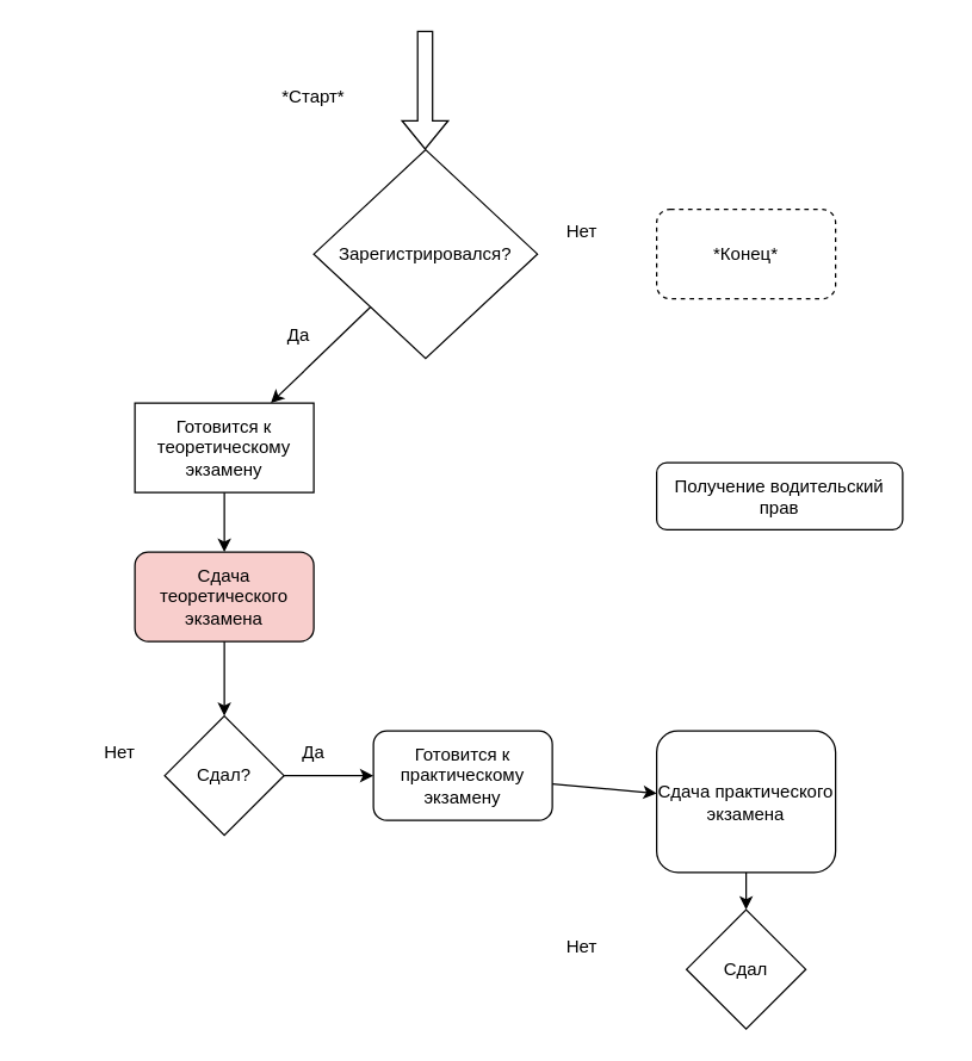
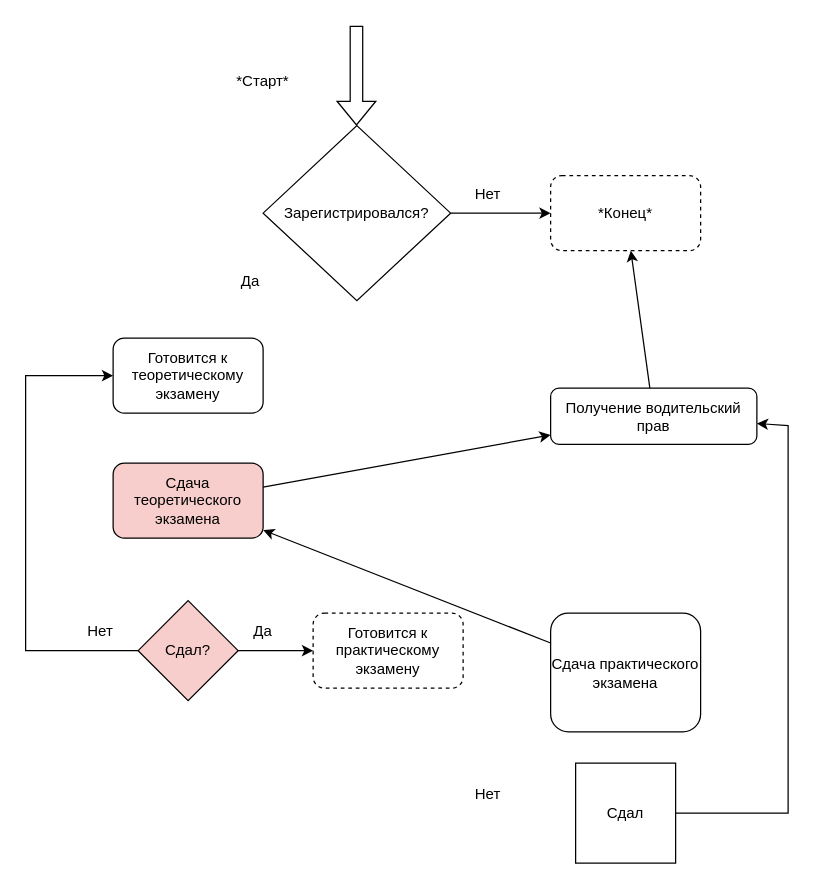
  <mxCell id="0" />
  <mxCell id="1" parent="0" />
  <mxCell id="2" value="" style="shape=flexArrow;endArrow=classic;html=1;rounded=0;" edge="1" parent="1"><mxGeometry width="50" height="50" relative="1" as="geometry"><mxPoint x="284.66" y="20" as="sourcePoint" /><mxPoint x="284.66" y="100" as="targetPoint" /></mxGeometry></mxCell>
  <mxCell id="3" value="*Старт*" style="text;html=1;align=center;verticalAlign=middle;whiteSpace=wrap;rounded=0;" vertex="1" parent="1"><mxGeometry x="180" y="50" width="60" height="30" as="geometry" /></mxCell>
  <mxCell id="4" value="Зарегистрировался?" style="rhombus;whiteSpace=wrap;html=1;" vertex="1" parent="1"><mxGeometry x="210" y="100" width="150" height="140" as="geometry" /></mxCell>
- <mxCell id="5" value="Готовится к теоретическому экзамену" style="whiteSpace=wrap;html=1;rounded=0;" vertex="1" parent="1"><mxGeometry x="90" y="270" width="120" height="60" as="geometry" /></mxCell>
- <mxCell id="6" value="" style="endArrow=classic;html=1;rounded=0;" edge="1" parent="1" source="4" target="5"><mxGeometry width="50" height="50" relative="1" as="geometry"><mxPoint x="270" y="380" as="sourcePoint" /><mxPoint x="320" y="330" as="targetPoint" /></mxGeometry></mxCell>
+ <mxCell id="5" value="Готовится к теоретическому экзамену" style="rounded=1;whiteSpace=wrap;html=1;" vertex="1" parent="1"><mxGeometry x="90" y="270" width="120" height="60" as="geometry" /></mxCell>
  <mxCell id="7" value="*Конец*" style="rounded=1;whiteSpace=wrap;html=1;dashed=1;" vertex="1" parent="1"><mxGeometry x="440" y="140" width="120" height="60" as="geometry" /></mxCell>
+ <mxCell id="8" value="" style="endArrow=classic;html=1;rounded=0;" edge="1" parent="1" source="4" target="7"><mxGeometry width="50" height="50" relative="1" as="geometry"><mxPoint x="270" y="380" as="sourcePoint" /><mxPoint x="320" y="330" as="targetPoint" /></mxGeometry></mxCell>
  <mxCell id="9" value="Да" style="text;html=1;align=center;verticalAlign=middle;whiteSpace=wrap;rounded=0;" vertex="1" parent="1"><mxGeometry x="170" y="210" width="60" height="30" as="geometry" /></mxCell>
  <mxCell id="10" value="Нет" style="text;html=1;align=center;verticalAlign=middle;whiteSpace=wrap;rounded=0;" vertex="1" parent="1"><mxGeometry x="360" y="140" width="60" height="30" as="geometry" /></mxCell>
  <mxCell id="11" value="Сдача теоретического экзамена" style="rounded=1;whiteSpace=wrap;html=1;fillColor=#f8cecc;" vertex="1" parent="1"><mxGeometry x="90" y="370" width="120" height="60" as="geometry" /></mxCell>
- <mxCell id="12" value="" style="endArrow=classic;html=1;rounded=0;" edge="1" parent="1" source="5" target="11"><mxGeometry width="50" height="50" relative="1" as="geometry"><mxPoint x="270" y="450" as="sourcePoint" /><mxPoint x="320" y="400" as="targetPoint" /></mxGeometry></mxCell>
- <mxCell id="13" value="Сдал?" style="rhombus;whiteSpace=wrap;html=1;" vertex="1" parent="1"><mxGeometry x="110" y="480" width="80" height="80" as="geometry" /></mxCell>
- <mxCell id="14" value="" style="endArrow=classic;html=1;rounded=0;" edge="1" parent="1" source="11" target="13"><mxGeometry width="50" height="50" relative="1" as="geometry"><mxPoint x="270" y="450" as="sourcePoint" /><mxPoint x="320" y="400" as="targetPoint" /></mxGeometry></mxCell>
+ <mxCell id="13" value="Сдал?" style="rhombus;whiteSpace=wrap;html=1;fillColor=#f8cecc;" vertex="1" parent="1"><mxGeometry x="110" y="480" width="80" height="80" as="geometry" /></mxCell>
+ <mxCell id="14" value="" style="endArrow=classic;html=1;rounded=0;" edge="1" parent="1" source="11" target="25"><mxGeometry width="50" height="50" relative="1" as="geometry"><mxPoint x="270" y="450" as="sourcePoint" /><mxPoint x="320" y="400" as="targetPoint" /></mxGeometry></mxCell>
+ <mxCell id="15" value="" style="endArrow=classic;html=1;rounded=0;" edge="1" parent="1" source="13" target="5"><mxGeometry width="50" height="50" relative="1" as="geometry"><mxPoint x="20" y="510" as="sourcePoint" /><mxPoint x="20" y="300" as="targetPoint" /><Array as="points"><mxPoint x="20" y="520" /><mxPoint x="20" y="300" /></Array></mxGeometry></mxCell>
  <mxCell id="16" value="Нет" style="text;html=1;align=center;verticalAlign=middle;whiteSpace=wrap;rounded=0;" vertex="1" parent="1"><mxGeometry x="50" y="490" width="60" height="30" as="geometry" /></mxCell>
- <mxCell id="17" value="Готовится к практическому экзамену" style="rounded=1;whiteSpace=wrap;html=1;" vertex="1" parent="1"><mxGeometry x="250" y="490" width="120" height="60" as="geometry" /></mxCell>
+ <mxCell id="17" value="Готовится к практическому экзамену" style="rounded=1;whiteSpace=wrap;html=1;dashed=1;" vertex="1" parent="1"><mxGeometry x="250" y="490" width="120" height="60" as="geometry" /></mxCell>
  <mxCell id="18" value="" style="endArrow=classic;html=1;rounded=0;" edge="1" parent="1" source="13" target="17"><mxGeometry width="50" height="50" relative="1" as="geometry"><mxPoint x="270" y="450" as="sourcePoint" /><mxPoint x="320" y="400" as="targetPoint" /></mxGeometry></mxCell>
  <mxCell id="19" value="Да" style="text;html=1;align=center;verticalAlign=middle;whiteSpace=wrap;rounded=0;" vertex="1" parent="1"><mxGeometry x="180" y="490" width="60" height="30" as="geometry" /></mxCell>
  <mxCell id="20" value="Сдача практического экзамена" style="rounded=1;whiteSpace=wrap;html=1;" vertex="1" parent="1"><mxGeometry x="440" y="490" width="120" height="95" as="geometry" /></mxCell>
- <mxCell id="21" value="" style="endArrow=classic;html=1;rounded=0;" edge="1" parent="1" source="17" target="20"><mxGeometry width="50" height="50" relative="1" as="geometry"><mxPoint x="270" y="450" as="sourcePoint" /><mxPoint x="320" y="400" as="targetPoint" /></mxGeometry></mxCell>
- <mxCell id="22" value="Сдал" style="rhombus;whiteSpace=wrap;html=1;" vertex="1" parent="1"><mxGeometry x="460" y="610" width="80" height="80" as="geometry" /></mxCell>
- <mxCell id="23" value="" style="endArrow=classic;html=1;rounded=0;" edge="1" parent="1" source="20" target="22"><mxGeometry width="50" height="50" relative="1" as="geometry"><mxPoint x="270" y="590" as="sourcePoint" /><mxPoint x="320" y="540" as="targetPoint" /></mxGeometry></mxCell>
+ <mxCell id="22" value="Сдал" style="whiteSpace=wrap;html=1;rounded=0;" vertex="1" parent="1"><mxGeometry x="460" y="610" width="80" height="80" as="geometry" /></mxCell>
+ <mxCell id="23" value="" style="endArrow=classic;html=1;rounded=0;" edge="1" parent="1" source="20" target="11"><mxGeometry width="50" height="50" relative="1" as="geometry"><mxPoint x="270" y="590" as="sourcePoint" /><mxPoint x="320" y="540" as="targetPoint" /></mxGeometry></mxCell>
  <mxCell id="24" value="Нет" style="text;html=1;align=center;verticalAlign=middle;whiteSpace=wrap;rounded=0;" vertex="1" parent="1"><mxGeometry x="360" y="620" width="60" height="30" as="geometry" /></mxCell>
  <mxCell id="25" value="Получение водительский прав" style="rounded=1;whiteSpace=wrap;html=1;" vertex="1" parent="1"><mxGeometry x="440" y="310" width="165" height="45" as="geometry" /></mxCell>
+ <mxCell id="26" value="" style="endArrow=classic;html=1;rounded=0;" edge="1" parent="1" source="22" target="25"><mxGeometry width="50" height="50" relative="1" as="geometry"><mxPoint x="270" y="450" as="sourcePoint" /><mxPoint x="630" y="310" as="targetPoint" /><Array as="points"><mxPoint x="630" y="650" /><mxPoint x="630" y="340" /></Array></mxGeometry></mxCell>
+ <mxCell id="27" value="" style="endArrow=classic;html=1;rounded=0;" edge="1" parent="1" source="25" target="7"><mxGeometry width="50" height="50" relative="1" as="geometry"><mxPoint x="270" y="450" as="sourcePoint" /><mxPoint x="320" y="400" as="targetPoint" /></mxGeometry></mxCell>
